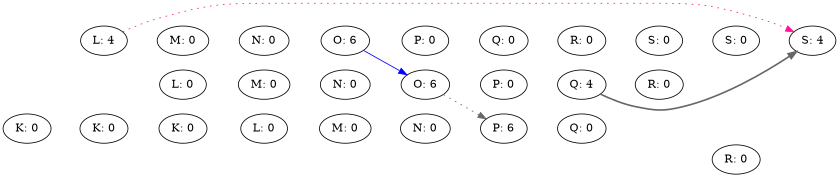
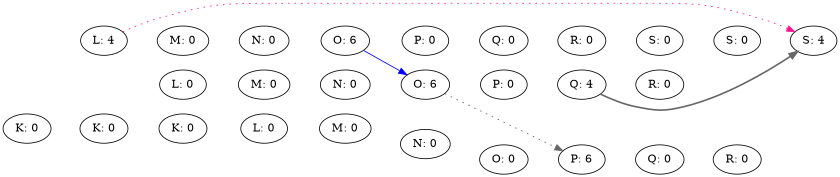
  digraph {
    rank=same
    rankdir=LR
    edge [style=invis]
    n1 [label="K: 0"]
    n2 [label="L: 4"]
    n3 [label="K: 0"]
    n4 [label="M: 0"]
    n5 [label="S: 4"]
    n6 [label="L: 0"]
    n7 [label="K: 0"]
    n8 [label="N: 0"]
    n9 [label="Q: 4"]
    n10 [label="R: 0"]
    n11 [label="O: 6"]
    n12 [label="P: 0"]
    n13 [label="O: 6"]
    n14 [label="Q: 0"]
    n15 [label="P: 0"]
    n16 [label="P: 6"]
    n17 [label="R: 0"]
    n18 [label="S: 0"]
    n19 [label="S: 0"]
    n20 [label="M: 0"]
    n21 [label="L: 0"]
    n22 [label="N: 0"]
    n23 [label="Q: 0"]
    n24 [label="M: 0"]
    n25 [label="N: 0"]
+   n26 [label="O: 0"]
    n27 [label="R: 0"]
    n1 -> n2
    n1 -> n3 [weight=1000]
    n2 -> n4
    n2 -> n5 [color=deeppink style=dotted]
    n3 -> n6
    n3 -> n7 [weight=1000]
    n4 -> n8
    n6 -> n20
    n7 -> n21
    n8 -> n11
    n9 -> n5 [color=gray40 style=bold]
    n9 -> n10
    n10 -> n19
    n11 -> n12
    n11 -> n13 [color=blue style=solid]
    n12 -> n14
    n13 -> n15
    n13 -> n16 [color=gray40 style=dotted]
    n14 -> n17
    n15 -> n9
    n16 -> n23
    n17 -> n18
    n18 -> n19 [weight=1000]
    n19 -> n5 [weight=1000]
    n20 -> n22
    n21 -> n24
    n22 -> n13
    n23 -> n27
    n24 -> n25
+   n25 -> n26
+   n26 -> n16
    n27 -> n5
  }
